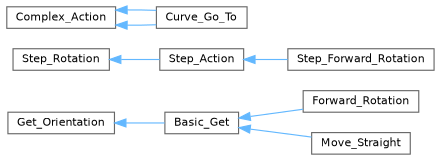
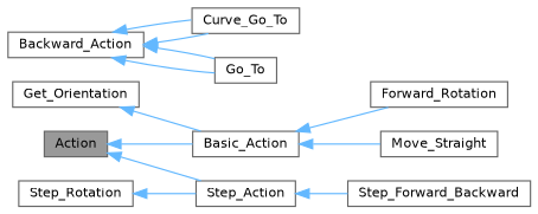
  digraph {
    rankdir=LR
    node [color=gray40 fillcolor=white fontname=Helvetica fontsize=10 shape=box style=filled]
    edge [color=steelblue1 dir=back fontname=Helvetica fontsize=10 labelfontname=Helvetica labelfontsize=10 style=solid]
-   n2 [height=0.2 label=Basic_Get width=0.4]
+   n1 [fillcolor=grey60 fontcolor=black height=0.2 label=Action width=0.4]
+   n2 [height=0.2 label=Basic_Action width=0.4]
    n3 [height=0.2 label=Step_Action width=0.4]
    n4 [height=0.2 label=Forward_Rotation width=0.4]
    n5 [height=0.2 label=Move_Straight width=0.4]
-   n6 [height=0.2 label=Complex_Action width=0.4]
+   n6 [height=0.2 label=Backward_Action width=0.4]
    n7 [height=0.2 label=Curve_Go_To width=0.4]
-   n9 [height=0.2 label=Step_Forward_Rotation width=0.4]
+   n8 [height=0.2 label=Go_To width=0.4]
+   n9 [height=0.2 label=Step_Forward_Backward width=0.4]
    n10 [height=0.2 label=Get_Orientation width=0.4]
    n11 [height=0.2 label=Step_Rotation width=0.4]
+   n1 -> n2
+   n1 -> n3
    n2 -> n4
    n2 -> n5
    n3 -> n9
    n6 -> n7
    n6 -> n7
+   n6 -> n8
+   n6 -> n8
    n10 -> n2
    n11 -> n3
  }
